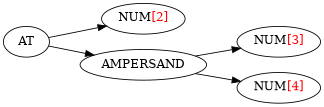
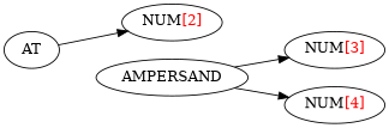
  digraph {
    ordering=out
    rankdir=LR
    n1 [label=<AT>]
    n2 [label=<NUM<font color="red">[2]</font>>]
    n3 [label=<AMPERSAND>]
    n4 [label=<NUM<font color="red">[3]</font>>]
    n5 [label=<NUM<font color="red">[4]</font>>]
    n1 -> n2
-   n1 -> n3
    n3 -> n4
    n3 -> n5
  }
